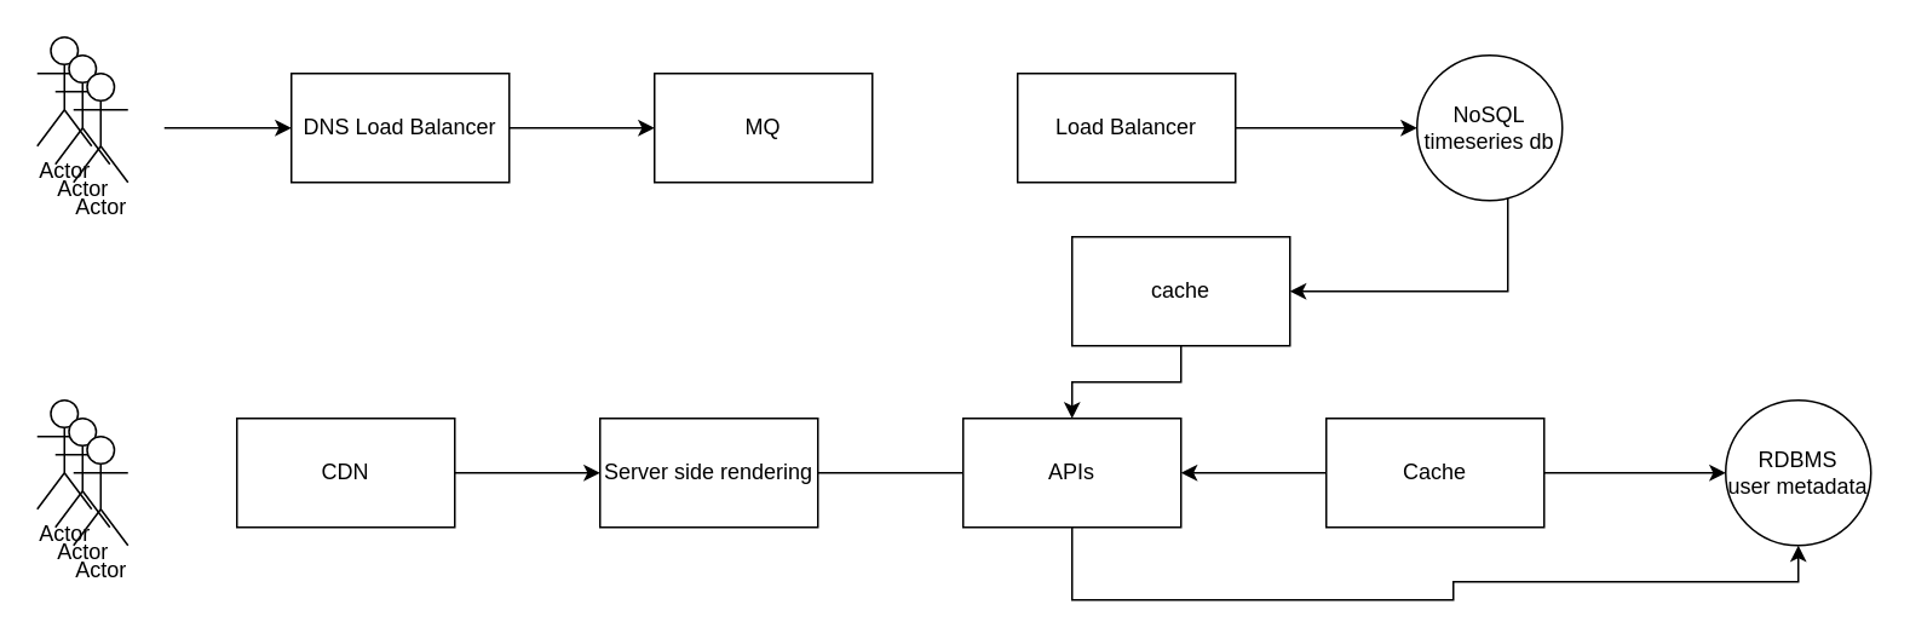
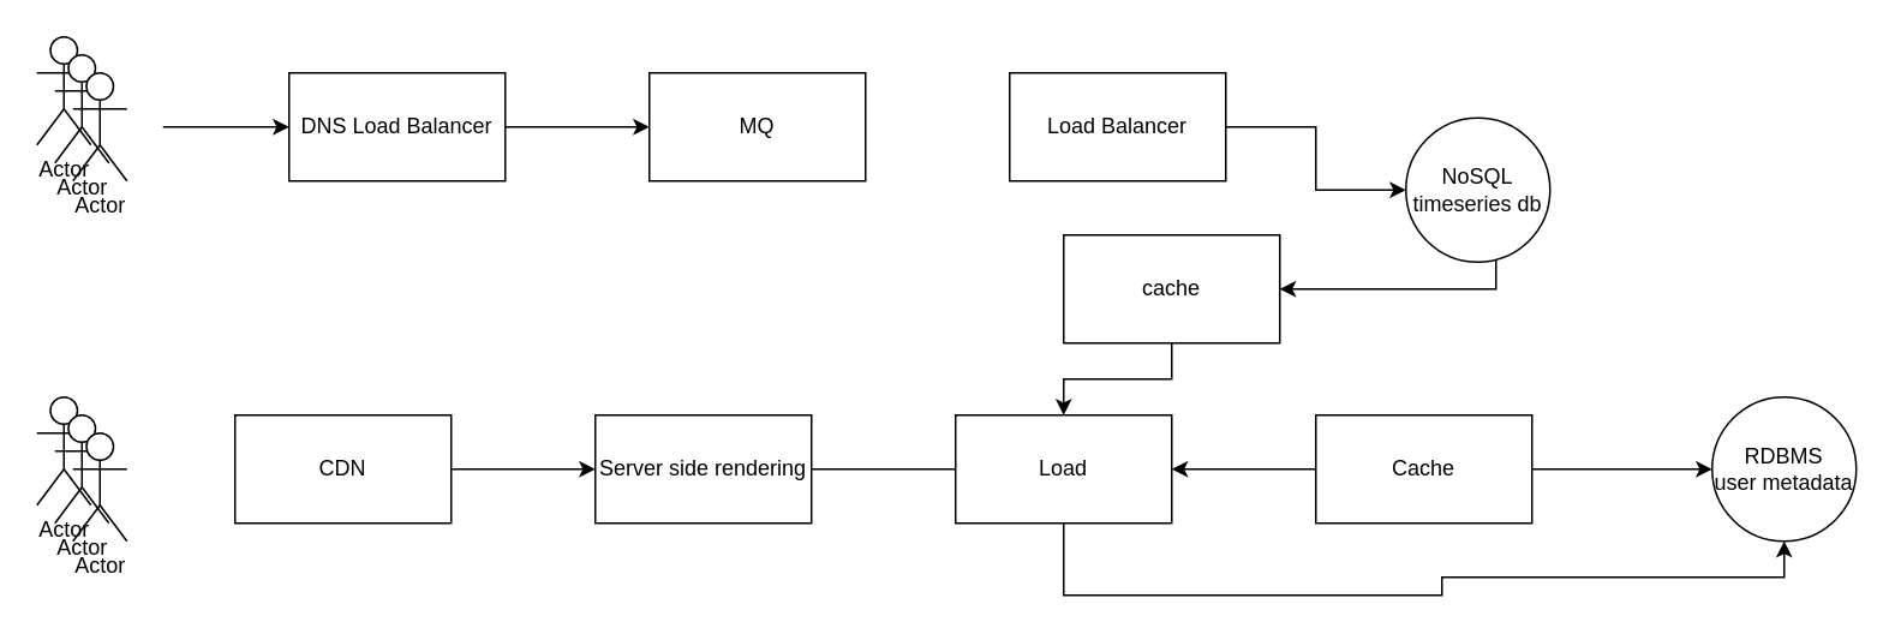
  <mxCell id="0" />
  <mxCell id="1" parent="0" />
  <mxCell id="2" value="Actor" style="shape=umlActor;verticalLabelPosition=bottom;verticalAlign=top;html=1;outlineConnect=0;" vertex="1" parent="1"><mxGeometry x="20" y="20" width="30" height="60" as="geometry" /></mxCell>
  <mxCell id="3" value="Actor" style="shape=umlActor;verticalLabelPosition=bottom;verticalAlign=top;html=1;outlineConnect=0;" vertex="1" parent="1"><mxGeometry x="30" y="30" width="30" height="60" as="geometry" /></mxCell>
  <mxCell id="4" value="Actor" style="shape=umlActor;verticalLabelPosition=bottom;verticalAlign=top;html=1;outlineConnect=0;" vertex="1" parent="1"><mxGeometry x="40" y="40" width="30" height="60" as="geometry" /></mxCell>
  <mxCell id="5" value="" style="endArrow=classic;html=1;rounded=0;" edge="1" parent="1"><mxGeometry width="50" height="50" relative="1" as="geometry"><mxPoint x="90" y="70" as="sourcePoint" /><mxPoint x="160" y="70" as="targetPoint" /></mxGeometry></mxCell>
  <mxCell id="6" value="" style="edgeStyle=orthogonalEdgeStyle;rounded=0;orthogonalLoop=1;jettySize=auto;html=1;" edge="1" parent="1" source="7" target="8"><mxGeometry relative="1" as="geometry" /></mxCell>
  <mxCell id="7" value="DNS Load Balancer" style="rounded=0;whiteSpace=wrap;html=1;" vertex="1" parent="1"><mxGeometry x="160" y="40" width="120" height="60" as="geometry" /></mxCell>
  <mxCell id="8" value="MQ" style="whiteSpace=wrap;html=1;rounded=0;" vertex="1" parent="1"><mxGeometry x="360" y="40" width="120" height="60" as="geometry" /></mxCell>
  <mxCell id="9" value="" style="edgeStyle=orthogonalEdgeStyle;rounded=0;orthogonalLoop=1;jettySize=auto;html=1;" edge="1" parent="1" source="10" target="12"><mxGeometry relative="1" as="geometry" /></mxCell>
  <mxCell id="10" value="Load Balancer" style="whiteSpace=wrap;html=1;rounded=0;" vertex="1" parent="1"><mxGeometry x="560" y="40" width="120" height="60" as="geometry" /></mxCell>
  <mxCell id="11" value="" style="edgeStyle=orthogonalEdgeStyle;rounded=0;orthogonalLoop=1;jettySize=auto;html=1;" edge="1" parent="1" source="12" target="27"><mxGeometry relative="1" as="geometry"><Array as="points"><mxPoint x="830" y="160" /></Array></mxGeometry></mxCell>
- <mxCell id="12" value="NoSQL&lt;br&gt;timeseries db" style="ellipse;whiteSpace=wrap;html=1;rounded=0;" vertex="1" parent="1"><mxGeometry x="780" y="30" width="80" height="80" as="geometry" /></mxCell>
+ <mxCell id="12" value="NoSQL&lt;br&gt;timeseries db" style="ellipse;whiteSpace=wrap;html=1;rounded=0;" vertex="1" parent="1"><mxGeometry x="780" y="65" width="80" height="80" as="geometry" /></mxCell>
  <mxCell id="13" value="Actor" style="shape=umlActor;verticalLabelPosition=bottom;verticalAlign=top;html=1;outlineConnect=0;" vertex="1" parent="1"><mxGeometry x="20" y="220" width="30" height="60" as="geometry" /></mxCell>
  <mxCell id="14" value="Actor" style="shape=umlActor;verticalLabelPosition=bottom;verticalAlign=top;html=1;outlineConnect=0;" vertex="1" parent="1"><mxGeometry x="30" y="230" width="30" height="60" as="geometry" /></mxCell>
  <mxCell id="15" value="Actor" style="shape=umlActor;verticalLabelPosition=bottom;verticalAlign=top;html=1;outlineConnect=0;" vertex="1" parent="1"><mxGeometry x="40" y="240" width="30" height="60" as="geometry" /></mxCell>
  <mxCell id="16" value="" style="edgeStyle=orthogonalEdgeStyle;rounded=0;orthogonalLoop=1;jettySize=auto;html=1;" edge="1" parent="1" source="17" target="19"><mxGeometry relative="1" as="geometry" /></mxCell>
  <mxCell id="17" value="CDN" style="rounded=0;whiteSpace=wrap;html=1;" vertex="1" parent="1"><mxGeometry x="130" y="230" width="120" height="60" as="geometry" /></mxCell>
  <mxCell id="18" value="" style="edgeStyle=orthogonalEdgeStyle;rounded=0;orthogonalLoop=1;jettySize=auto;html=1;endArrow=none;" edge="1" parent="1" source="19" target="21"><mxGeometry relative="1" as="geometry" /></mxCell>
  <mxCell id="19" value="Server side rendering" style="whiteSpace=wrap;html=1;rounded=0;" vertex="1" parent="1"><mxGeometry x="330" y="230" width="120" height="60" as="geometry" /></mxCell>
  <mxCell id="20" style="edgeStyle=orthogonalEdgeStyle;rounded=0;orthogonalLoop=1;jettySize=auto;html=1;entryX=0.5;entryY=1;entryDx=0;entryDy=0;" edge="1" parent="1" source="21" target="25"><mxGeometry relative="1" as="geometry"><Array as="points"><mxPoint x="590" y="330" /><mxPoint x="800" y="330" /><mxPoint x="800" y="320" /><mxPoint x="990" y="320" /></Array></mxGeometry></mxCell>
- <mxCell id="21" value="APIs" style="whiteSpace=wrap;html=1;rounded=0;" vertex="1" parent="1"><mxGeometry x="530" y="230" width="120" height="60" as="geometry" /></mxCell>
+ <mxCell id="21" value="Load" style="whiteSpace=wrap;html=1;rounded=0;" vertex="1" parent="1"><mxGeometry x="530" y="230" width="120" height="60" as="geometry" /></mxCell>
  <mxCell id="22" value="" style="edgeStyle=orthogonalEdgeStyle;rounded=0;orthogonalLoop=1;jettySize=auto;html=1;" edge="1" parent="1" source="24" target="25"><mxGeometry relative="1" as="geometry" /></mxCell>
  <mxCell id="23" style="edgeStyle=orthogonalEdgeStyle;rounded=0;orthogonalLoop=1;jettySize=auto;html=1;entryX=1;entryY=0.5;entryDx=0;entryDy=0;" edge="1" parent="1" source="24" target="21"><mxGeometry relative="1" as="geometry" /></mxCell>
  <mxCell id="24" value="Cache" style="whiteSpace=wrap;html=1;rounded=0;" vertex="1" parent="1"><mxGeometry x="730" y="230" width="120" height="60" as="geometry" /></mxCell>
  <mxCell id="25" value="RDBMS&lt;br&gt;user metadata" style="ellipse;whiteSpace=wrap;html=1;rounded=0;" vertex="1" parent="1"><mxGeometry x="950" y="220" width="80" height="80" as="geometry" /></mxCell>
  <mxCell id="26" value="" style="edgeStyle=orthogonalEdgeStyle;rounded=0;orthogonalLoop=1;jettySize=auto;html=1;" edge="1" parent="1" source="27" target="21"><mxGeometry relative="1" as="geometry" /></mxCell>
  <mxCell id="27" value="cache" style="whiteSpace=wrap;html=1;rounded=0;" vertex="1" parent="1"><mxGeometry x="590" y="130" width="120" height="60" as="geometry" /></mxCell>
